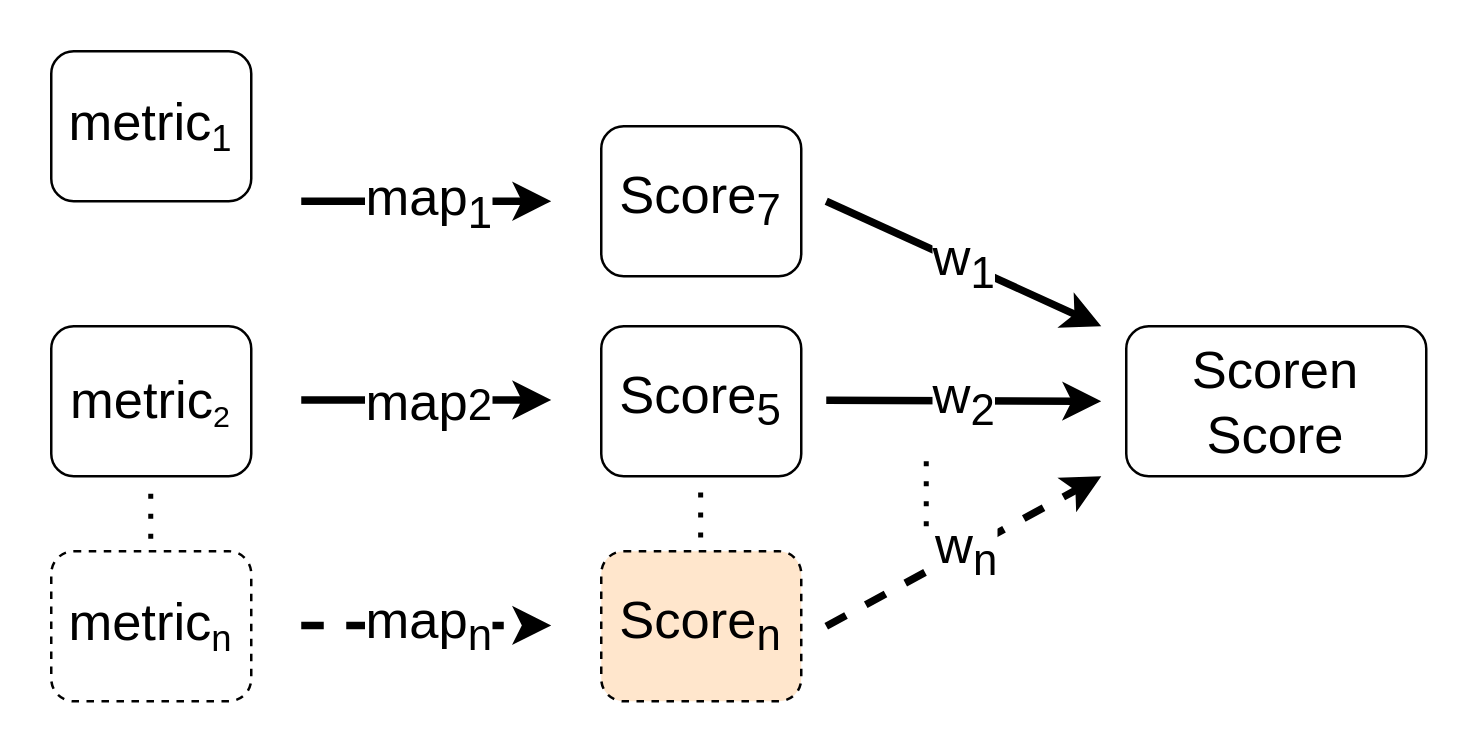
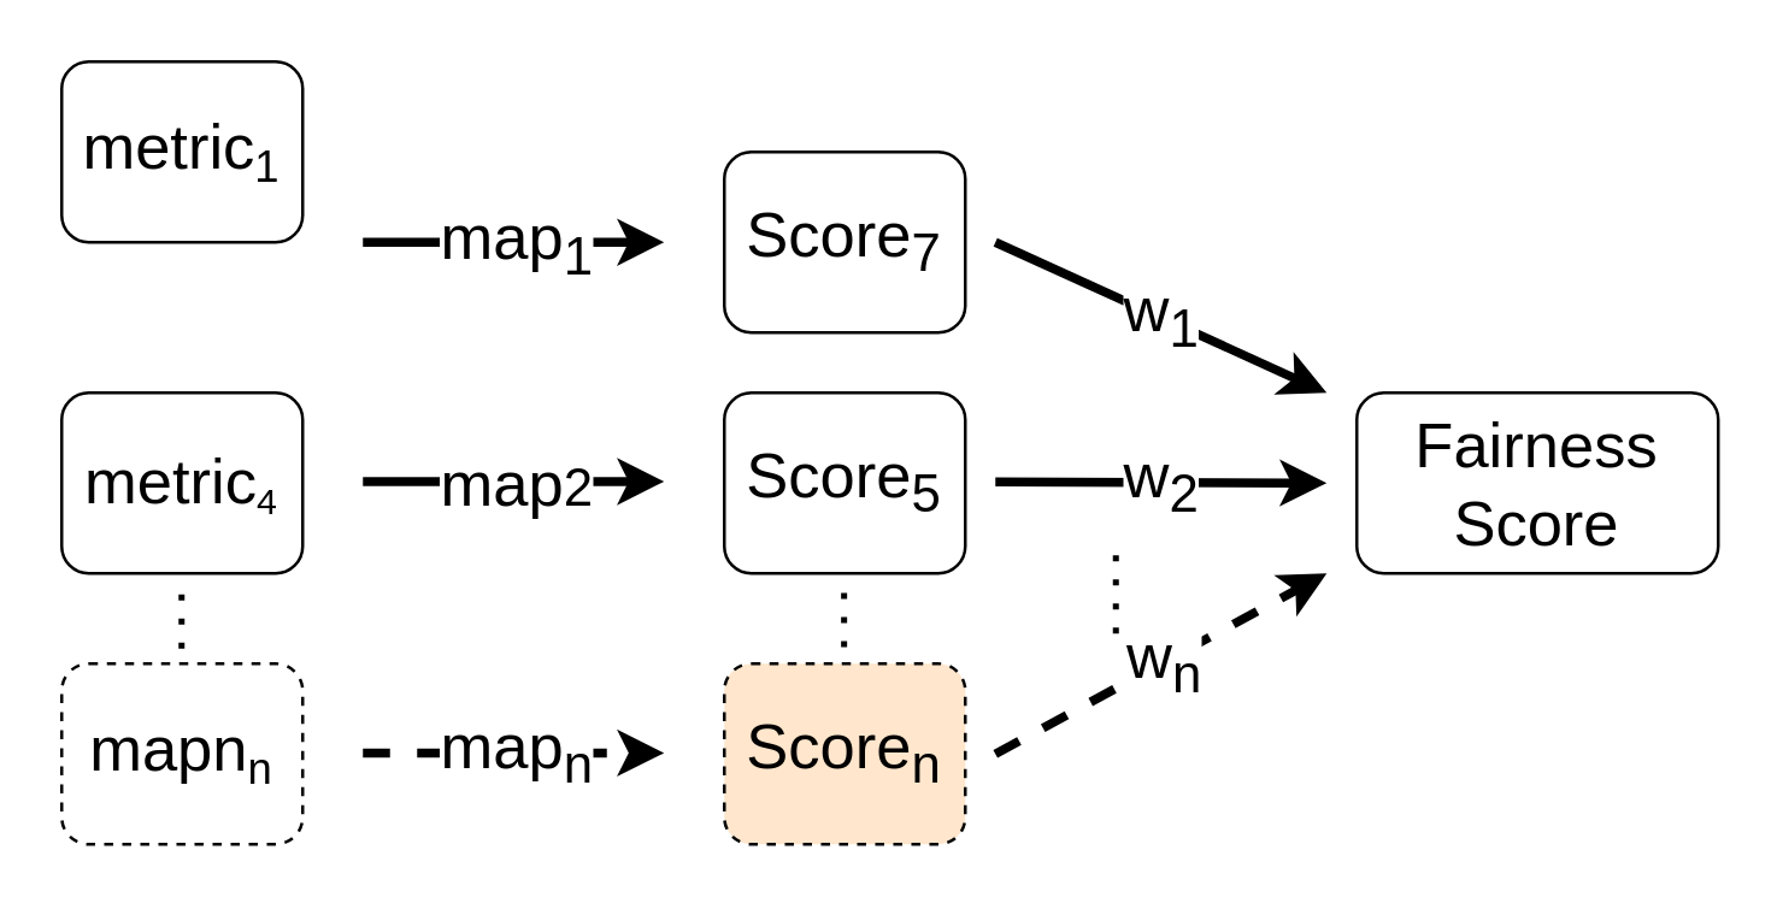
  <mxCell id="0" />
  <mxCell id="1" parent="0" />
  <mxCell id="2" value="metric&lt;span style=&quot;font-size: 17.5px&quot;&gt;&lt;sub&gt;1&lt;/sub&gt;&lt;/span&gt;" style="rounded=1;whiteSpace=wrap;html=1;fontSize=21;" vertex="1" parent="1"><mxGeometry x="20" y="20" width="80" height="60" as="geometry" /></mxCell>
  <mxCell id="3" value="" style="endArrow=classic;html=1;rounded=0;fontSize=21;strokeWidth=3;" edge="1" parent="1"><mxGeometry relative="1" as="geometry"><mxPoint x="120" y="80" as="sourcePoint" /><mxPoint x="220" y="80" as="targetPoint" /><Array as="points"><mxPoint x="170" y="80" /></Array></mxGeometry></mxCell>
  <mxCell id="4" value="map&lt;sub&gt;1&lt;/sub&gt;" style="edgeLabel;resizable=0;html=1;align=center;verticalAlign=middle;fontSize=21;" connectable="0" vertex="1" parent="3"><mxGeometry relative="1" as="geometry" /></mxCell>
  <mxCell id="5" value="" style="endArrow=classic;html=1;rounded=0;fontSize=21;strokeWidth=3;strokeColor=none;" edge="1" parent="1"><mxGeometry width="50" height="50" relative="1" as="geometry"><mxPoint x="390" y="80" as="sourcePoint" /><mxPoint x="440" y="30" as="targetPoint" /></mxGeometry></mxCell>
  <mxCell id="6" value="" style="endArrow=classic;html=1;rounded=0;fontSize=21;strokeWidth=3;jumpStyle=sharp;strokeColor=none;" edge="1" parent="1"><mxGeometry width="50" height="50" relative="1" as="geometry"><mxPoint x="390" y="80" as="sourcePoint" /><mxPoint x="440" y="30" as="targetPoint" /></mxGeometry></mxCell>
- <mxCell id="7" value="metric&lt;span style=&quot;font-size: 17.5px&quot;&gt;&lt;sub&gt;n&lt;/sub&gt;&lt;/span&gt;" style="rounded=1;whiteSpace=wrap;html=1;fontSize=21;dashed=1;" vertex="1" parent="1"><mxGeometry x="20" y="220" width="80" height="60" as="geometry" /></mxCell>
- <mxCell id="8" value="metric&lt;span style=&quot;font-size: 14.583px&quot;&gt;&lt;sub&gt;2&lt;/sub&gt;&lt;/span&gt;" style="rounded=1;whiteSpace=wrap;html=1;fontSize=21;" vertex="1" parent="1"><mxGeometry x="20" y="130" width="80" height="60" as="geometry" /></mxCell>
+ <mxCell id="7" value="mapn&lt;span style=&quot;font-size: 17.5px&quot;&gt;&lt;sub&gt;n&lt;/sub&gt;&lt;/span&gt;" style="rounded=1;whiteSpace=wrap;html=1;fontSize=21;dashed=1;" vertex="1" parent="1"><mxGeometry x="20" y="220" width="80" height="60" as="geometry" /></mxCell>
+ <mxCell id="8" value="metric&lt;span style=&quot;font-size: 14.583px&quot;&gt;&lt;sub&gt;4&lt;/sub&gt;&lt;/span&gt;" style="rounded=1;whiteSpace=wrap;html=1;fontSize=21;" vertex="1" parent="1"><mxGeometry x="20" y="130" width="80" height="60" as="geometry" /></mxCell>
  <mxCell id="9" value="" style="endArrow=classic;html=1;rounded=0;fontSize=21;strokeWidth=3;" edge="1" parent="1"><mxGeometry relative="1" as="geometry"><mxPoint x="120" y="159.5" as="sourcePoint" /><mxPoint x="220" y="159.5" as="targetPoint" /><Array as="points"><mxPoint x="170" y="159.5" /></Array></mxGeometry></mxCell>
  <mxCell id="10" value="map&lt;span style=&quot;font-size: 17.5px&quot;&gt;2&lt;/span&gt;" style="edgeLabel;resizable=0;html=1;align=center;verticalAlign=middle;fontSize=21;" connectable="0" vertex="1" parent="9"><mxGeometry relative="1" as="geometry" /></mxCell>
  <mxCell id="11" value="" style="endArrow=classic;html=1;rounded=0;dashed=1;fontSize=21;strokeWidth=3;jumpStyle=sharp;" edge="1" parent="1"><mxGeometry relative="1" as="geometry"><mxPoint x="120" y="249.66" as="sourcePoint" /><mxPoint x="220" y="249.66" as="targetPoint" /></mxGeometry></mxCell>
  <mxCell id="12" value="map&lt;sub&gt;n&lt;/sub&gt;" style="edgeLabel;resizable=0;html=1;align=center;verticalAlign=middle;dashed=1;fontSize=21;" connectable="0" vertex="1" parent="11"><mxGeometry relative="1" as="geometry" /></mxCell>
  <mxCell id="13" value="Score&lt;sub&gt;7&lt;/sub&gt;" style="rounded=1;whiteSpace=wrap;html=1;fontSize=21;" vertex="1" parent="1"><mxGeometry x="240" y="50" width="80" height="60" as="geometry" /></mxCell>
  <mxCell id="14" value="Score&lt;sub&gt;5&lt;/sub&gt;" style="rounded=1;whiteSpace=wrap;html=1;fontSize=21;" vertex="1" parent="1"><mxGeometry x="240" y="130" width="80" height="60" as="geometry" /></mxCell>
  <mxCell id="15" value="Score&lt;sub&gt;n&lt;/sub&gt;" style="rounded=1;whiteSpace=wrap;html=1;fontSize=21;dashed=1;fillColor=#ffe6cc;" vertex="1" parent="1"><mxGeometry x="240" y="220" width="80" height="60" as="geometry" /></mxCell>
  <mxCell id="16" value="" style="endArrow=none;dashed=1;html=1;dashPattern=1 3;strokeWidth=2;rounded=0;fontSize=21;jumpStyle=sharp;" edge="1" parent="1"><mxGeometry width="50" height="50" relative="1" as="geometry"><mxPoint x="59.8" y="215" as="sourcePoint" /><mxPoint x="59.8" y="195" as="targetPoint" /><Array as="points" /></mxGeometry></mxCell>
  <mxCell id="17" value="" style="endArrow=none;dashed=1;html=1;dashPattern=1 3;strokeWidth=2;rounded=0;fontSize=21;jumpStyle=sharp;" edge="1" parent="1"><mxGeometry width="50" height="50" relative="1" as="geometry"><mxPoint x="279.76" y="214.5" as="sourcePoint" /><mxPoint x="279.76" y="194.5" as="targetPoint" /><Array as="points" /></mxGeometry></mxCell>
- <mxCell id="18" value="Scoren Score" style="rounded=1;whiteSpace=wrap;html=1;fontSize=21;" vertex="1" parent="1"><mxGeometry x="450" y="130" width="120" height="60" as="geometry" /></mxCell>
+ <mxCell id="18" value="Fairness Score" style="rounded=1;whiteSpace=wrap;html=1;fontSize=21;" vertex="1" parent="1"><mxGeometry x="450" y="130" width="120" height="60" as="geometry" /></mxCell>
  <mxCell id="19" value="" style="endArrow=classic;html=1;rounded=0;fontSize=21;strokeWidth=3;jumpStyle=sharp;" edge="1" parent="1"><mxGeometry relative="1" as="geometry"><mxPoint x="330" y="80" as="sourcePoint" /><mxPoint x="440" y="130" as="targetPoint" /></mxGeometry></mxCell>
  <mxCell id="20" value="w&lt;sub&gt;1&lt;/sub&gt;" style="edgeLabel;resizable=0;html=1;align=center;verticalAlign=middle;fontSize=21;" connectable="0" vertex="1" parent="19"><mxGeometry relative="1" as="geometry" /></mxCell>
  <mxCell id="21" value="" style="endArrow=classic;html=1;rounded=0;fontSize=21;strokeWidth=3;jumpStyle=sharp;dashed=1;" edge="1" parent="1"><mxGeometry relative="1" as="geometry"><mxPoint x="330" y="250" as="sourcePoint" /><mxPoint x="440" y="190" as="targetPoint" /></mxGeometry></mxCell>
  <mxCell id="22" value="w&lt;sub&gt;n&lt;/sub&gt;" style="edgeLabel;resizable=0;html=1;align=center;verticalAlign=middle;fontSize=21;" connectable="0" vertex="1" parent="21"><mxGeometry relative="1" as="geometry" /></mxCell>
  <mxCell id="23" value="" style="endArrow=classic;html=1;rounded=0;fontSize=21;strokeWidth=3;jumpStyle=sharp;" edge="1" parent="1"><mxGeometry relative="1" as="geometry"><mxPoint x="330" y="159.58" as="sourcePoint" /><mxPoint x="440" y="160" as="targetPoint" /></mxGeometry></mxCell>
  <mxCell id="24" value="w&lt;sub&gt;2&lt;/sub&gt;" style="edgeLabel;resizable=0;html=1;align=center;verticalAlign=middle;fontSize=21;" connectable="0" vertex="1" parent="23"><mxGeometry relative="1" as="geometry" /></mxCell>
  <mxCell id="25" value="" style="endArrow=none;dashed=1;html=1;dashPattern=1 3;strokeWidth=2;rounded=0;fontSize=21;jumpStyle=sharp;" edge="1" parent="1"><mxGeometry width="50" height="50" relative="1" as="geometry"><mxPoint x="370" y="210" as="sourcePoint" /><mxPoint x="370" y="180" as="targetPoint" /></mxGeometry></mxCell>
